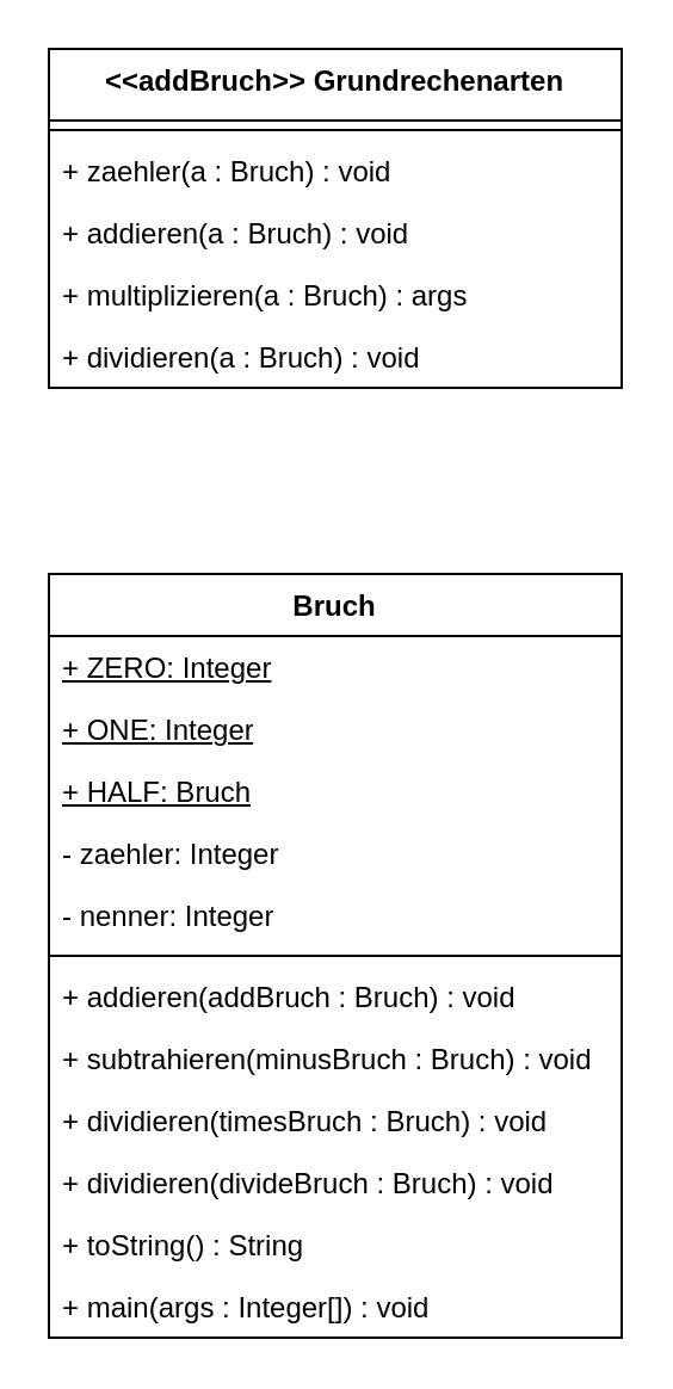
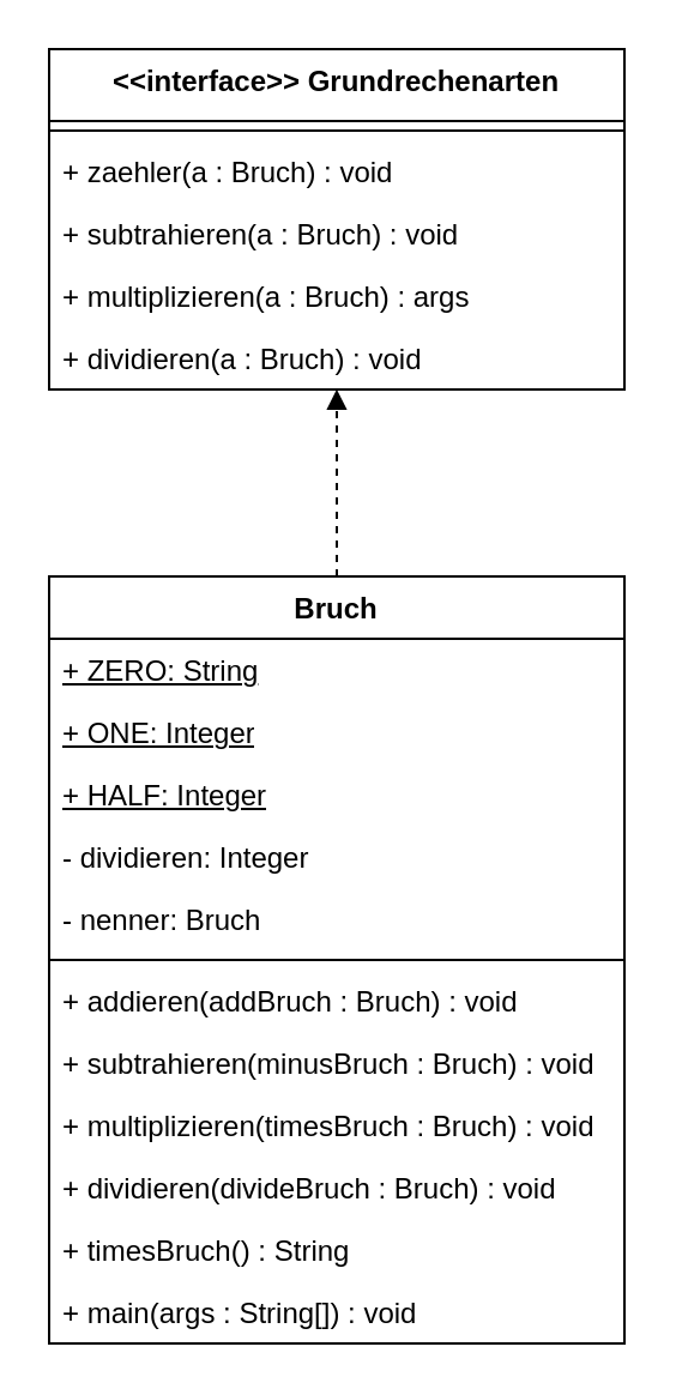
  <mxCell id="0" />
  <mxCell id="1" parent="0" />
  <mxCell id="2" value="Bruch" style="swimlane;fontStyle=1;align=center;verticalAlign=top;childLayout=stackLayout;horizontal=1;startSize=26;horizontalStack=0;resizeParent=1;resizeParentMax=0;resizeLast=0;collapsible=1;marginBottom=0;whiteSpace=wrap;html=1;" vertex="1" parent="1"><mxGeometry x="20" y="240" width="240" height="320" as="geometry" /></mxCell>
- <mxCell id="3" value="&lt;div&gt;+ ZERO: Integer&lt;/div&gt;" style="text;strokeColor=none;fillColor=none;align=left;verticalAlign=top;spacingLeft=4;spacingRight=4;overflow=hidden;rotatable=0;points=[[0,0.5],[1,0.5]];portConstraint=eastwest;whiteSpace=wrap;html=1;fontStyle=4" vertex="1" parent="2"><mxGeometry y="26" width="240" height="26" as="geometry" /></mxCell>
+ <mxCell id="3" value="&lt;div&gt;+ ZERO: String&lt;/div&gt;" style="text;strokeColor=none;fillColor=none;align=left;verticalAlign=top;spacingLeft=4;spacingRight=4;overflow=hidden;rotatable=0;points=[[0,0.5],[1,0.5]];portConstraint=eastwest;whiteSpace=wrap;html=1;fontStyle=4" vertex="1" parent="2"><mxGeometry y="26" width="240" height="26" as="geometry" /></mxCell>
  <mxCell id="4" value="&lt;div&gt;+ ONE: Integer&lt;/div&gt;&lt;div&gt;&lt;br&gt;&lt;/div&gt;" style="text;strokeColor=none;fillColor=none;align=left;verticalAlign=top;spacingLeft=4;spacingRight=4;overflow=hidden;rotatable=0;points=[[0,0.5],[1,0.5]];portConstraint=eastwest;whiteSpace=wrap;html=1;fontStyle=4" vertex="1" parent="2"><mxGeometry y="52" width="240" height="26" as="geometry" /></mxCell>
- <mxCell id="5" value="&lt;div&gt;+ HALF: Bruch&lt;/div&gt;" style="text;strokeColor=none;fillColor=none;align=left;verticalAlign=top;spacingLeft=4;spacingRight=4;overflow=hidden;rotatable=0;points=[[0,0.5],[1,0.5]];portConstraint=eastwest;whiteSpace=wrap;html=1;fontStyle=4" vertex="1" parent="2"><mxGeometry y="78" width="240" height="26" as="geometry" /></mxCell>
- <mxCell id="6" value="- zaehler: Integer" style="text;strokeColor=none;fillColor=none;align=left;verticalAlign=top;spacingLeft=4;spacingRight=4;overflow=hidden;rotatable=0;points=[[0,0.5],[1,0.5]];portConstraint=eastwest;whiteSpace=wrap;html=1;" vertex="1" parent="2"><mxGeometry y="104" width="240" height="26" as="geometry" /></mxCell>
- <mxCell id="7" value="- nenner: Integer" style="text;strokeColor=none;fillColor=none;align=left;verticalAlign=top;spacingLeft=4;spacingRight=4;overflow=hidden;rotatable=0;points=[[0,0.5],[1,0.5]];portConstraint=eastwest;whiteSpace=wrap;html=1;" vertex="1" parent="2"><mxGeometry y="130" width="240" height="26" as="geometry" /></mxCell>
+ <mxCell id="5" value="&lt;div&gt;+ HALF: Integer&lt;/div&gt;" style="text;strokeColor=none;fillColor=none;align=left;verticalAlign=top;spacingLeft=4;spacingRight=4;overflow=hidden;rotatable=0;points=[[0,0.5],[1,0.5]];portConstraint=eastwest;whiteSpace=wrap;html=1;fontStyle=4" vertex="1" parent="2"><mxGeometry y="78" width="240" height="26" as="geometry" /></mxCell>
+ <mxCell id="6" value="- dividieren: Integer" style="text;strokeColor=none;fillColor=none;align=left;verticalAlign=top;spacingLeft=4;spacingRight=4;overflow=hidden;rotatable=0;points=[[0,0.5],[1,0.5]];portConstraint=eastwest;whiteSpace=wrap;html=1;" vertex="1" parent="2"><mxGeometry y="104" width="240" height="26" as="geometry" /></mxCell>
+ <mxCell id="7" value="- nenner: Bruch" style="text;strokeColor=none;fillColor=none;align=left;verticalAlign=top;spacingLeft=4;spacingRight=4;overflow=hidden;rotatable=0;points=[[0,0.5],[1,0.5]];portConstraint=eastwest;whiteSpace=wrap;html=1;" vertex="1" parent="2"><mxGeometry y="130" width="240" height="26" as="geometry" /></mxCell>
  <mxCell id="8" value="" style="line;strokeWidth=1;fillColor=none;align=left;verticalAlign=middle;spacingTop=-1;spacingLeft=3;spacingRight=3;rotatable=0;labelPosition=right;points=[];portConstraint=eastwest;strokeColor=inherit;" vertex="1" parent="2"><mxGeometry y="156" width="240" height="8" as="geometry" /></mxCell>
  <mxCell id="9" value="+ addieren(addBruch : Bruch) : void" style="text;strokeColor=none;fillColor=none;align=left;verticalAlign=top;spacingLeft=4;spacingRight=4;overflow=hidden;rotatable=0;points=[[0,0.5],[1,0.5]];portConstraint=eastwest;whiteSpace=wrap;html=1;" vertex="1" parent="2"><mxGeometry y="164" width="240" height="26" as="geometry" /></mxCell>
  <mxCell id="10" value="+ subtrahieren(minusBruch : Bruch) : void" style="text;strokeColor=none;fillColor=none;align=left;verticalAlign=top;spacingLeft=4;spacingRight=4;overflow=hidden;rotatable=0;points=[[0,0.5],[1,0.5]];portConstraint=eastwest;whiteSpace=wrap;html=1;" vertex="1" parent="2"><mxGeometry y="190" width="240" height="26" as="geometry" /></mxCell>
- <mxCell id="11" value="+ dividieren(timesBruch : Bruch) : void" style="text;strokeColor=none;fillColor=none;align=left;verticalAlign=top;spacingLeft=4;spacingRight=4;overflow=hidden;rotatable=0;points=[[0,0.5],[1,0.5]];portConstraint=eastwest;whiteSpace=wrap;html=1;" vertex="1" parent="2"><mxGeometry y="216" width="240" height="26" as="geometry" /></mxCell>
+ <mxCell id="11" value="+ multiplizieren(timesBruch : Bruch) : void" style="text;strokeColor=none;fillColor=none;align=left;verticalAlign=top;spacingLeft=4;spacingRight=4;overflow=hidden;rotatable=0;points=[[0,0.5],[1,0.5]];portConstraint=eastwest;whiteSpace=wrap;html=1;" vertex="1" parent="2"><mxGeometry y="216" width="240" height="26" as="geometry" /></mxCell>
  <mxCell id="12" value="+ dividieren(divideBruch : Bruch) : void" style="text;strokeColor=none;fillColor=none;align=left;verticalAlign=top;spacingLeft=4;spacingRight=4;overflow=hidden;rotatable=0;points=[[0,0.5],[1,0.5]];portConstraint=eastwest;whiteSpace=wrap;html=1;" vertex="1" parent="2"><mxGeometry y="242" width="240" height="26" as="geometry" /></mxCell>
- <mxCell id="13" value="+ toString() : String" style="text;strokeColor=none;fillColor=none;align=left;verticalAlign=top;spacingLeft=4;spacingRight=4;overflow=hidden;rotatable=0;points=[[0,0.5],[1,0.5]];portConstraint=eastwest;whiteSpace=wrap;html=1;" vertex="1" parent="2"><mxGeometry y="268" width="240" height="26" as="geometry" /></mxCell>
- <mxCell id="14" value="+ main(args : Integer[]) : void" style="text;strokeColor=none;fillColor=none;align=left;verticalAlign=top;spacingLeft=4;spacingRight=4;overflow=hidden;rotatable=0;points=[[0,0.5],[1,0.5]];portConstraint=eastwest;whiteSpace=wrap;html=1;" vertex="1" parent="2"><mxGeometry y="294" width="240" height="26" as="geometry" /></mxCell>
- <mxCell id="15" value="&amp;lt;&amp;lt;addBruch&amp;gt;&amp;gt; Grundrechenarten" style="swimlane;fontStyle=1;align=center;verticalAlign=top;childLayout=stackLayout;horizontal=1;startSize=30;horizontalStack=0;resizeParent=1;resizeParentMax=0;resizeLast=0;collapsible=1;marginBottom=0;whiteSpace=wrap;html=1;" vertex="1" parent="1"><mxGeometry x="20" y="20" width="240" height="142" as="geometry" /></mxCell>
+ <mxCell id="13" value="+ timesBruch() : String" style="text;strokeColor=none;fillColor=none;align=left;verticalAlign=top;spacingLeft=4;spacingRight=4;overflow=hidden;rotatable=0;points=[[0,0.5],[1,0.5]];portConstraint=eastwest;whiteSpace=wrap;html=1;" vertex="1" parent="2"><mxGeometry y="268" width="240" height="26" as="geometry" /></mxCell>
+ <mxCell id="14" value="+ main(args : String[]) : void" style="text;strokeColor=none;fillColor=none;align=left;verticalAlign=top;spacingLeft=4;spacingRight=4;overflow=hidden;rotatable=0;points=[[0,0.5],[1,0.5]];portConstraint=eastwest;whiteSpace=wrap;html=1;" vertex="1" parent="2"><mxGeometry y="294" width="240" height="26" as="geometry" /></mxCell>
+ <mxCell id="15" value="&amp;lt;&amp;lt;interface&amp;gt;&amp;gt; Grundrechenarten" style="swimlane;fontStyle=1;align=center;verticalAlign=top;childLayout=stackLayout;horizontal=1;startSize=30;horizontalStack=0;resizeParent=1;resizeParentMax=0;resizeLast=0;collapsible=1;marginBottom=0;whiteSpace=wrap;html=1;" vertex="1" parent="1"><mxGeometry x="20" y="20" width="240" height="142" as="geometry" /></mxCell>
  <mxCell id="16" value="" style="line;strokeWidth=1;fillColor=none;align=left;verticalAlign=middle;spacingTop=-1;spacingLeft=3;spacingRight=3;rotatable=0;labelPosition=right;points=[];portConstraint=eastwest;strokeColor=inherit;" vertex="1" parent="15"><mxGeometry y="30" width="240" height="8" as="geometry" /></mxCell>
  <mxCell id="17" value="+ zaehler(a : Bruch) : void" style="text;strokeColor=none;fillColor=none;align=left;verticalAlign=top;spacingLeft=4;spacingRight=4;overflow=hidden;rotatable=0;points=[[0,0.5],[1,0.5]];portConstraint=eastwest;whiteSpace=wrap;html=1;" vertex="1" parent="15"><mxGeometry y="38" width="240" height="26" as="geometry" /></mxCell>
- <mxCell id="18" value="+ addieren(a : Bruch) : void " style="text;strokeColor=none;fillColor=none;align=left;verticalAlign=top;spacingLeft=4;spacingRight=4;overflow=hidden;rotatable=0;points=[[0,0.5],[1,0.5]];portConstraint=eastwest;whiteSpace=wrap;html=1;" vertex="1" parent="15"><mxGeometry y="64" width="240" height="26" as="geometry" /></mxCell>
+ <mxCell id="18" value="+ subtrahieren(a : Bruch) : void " style="text;strokeColor=none;fillColor=none;align=left;verticalAlign=top;spacingLeft=4;spacingRight=4;overflow=hidden;rotatable=0;points=[[0,0.5],[1,0.5]];portConstraint=eastwest;whiteSpace=wrap;html=1;" vertex="1" parent="15"><mxGeometry y="64" width="240" height="26" as="geometry" /></mxCell>
  <mxCell id="19" value="+ multiplizieren(a : Bruch) : args " style="text;strokeColor=none;fillColor=none;align=left;verticalAlign=top;spacingLeft=4;spacingRight=4;overflow=hidden;rotatable=0;points=[[0,0.5],[1,0.5]];portConstraint=eastwest;whiteSpace=wrap;html=1;" vertex="1" parent="15"><mxGeometry y="90" width="240" height="26" as="geometry" /></mxCell>
  <mxCell id="20" value="+ dividieren(a : Bruch) : void " style="text;strokeColor=none;fillColor=none;align=left;verticalAlign=top;spacingLeft=4;spacingRight=4;overflow=hidden;rotatable=0;points=[[0,0.5],[1,0.5]];portConstraint=eastwest;whiteSpace=wrap;html=1;" vertex="1" parent="15"><mxGeometry y="116" width="240" height="26" as="geometry" /></mxCell>
+ <mxCell id="21" value="" style="endArrow=block;dashed=1;html=1;rounded=0;entryX=0.5;entryY=0.997;entryDx=0;entryDy=0;entryPerimeter=0;exitX=0.5;exitY=0;exitDx=0;exitDy=0;startArrow=none;startFill=0;endFill=1;" edge="1" parent="1" source="2" target="20"><mxGeometry width="50" height="50" relative="1" as="geometry"><mxPoint x="290" y="300" as="sourcePoint" /><mxPoint x="340" y="250" as="targetPoint" /></mxGeometry></mxCell>
